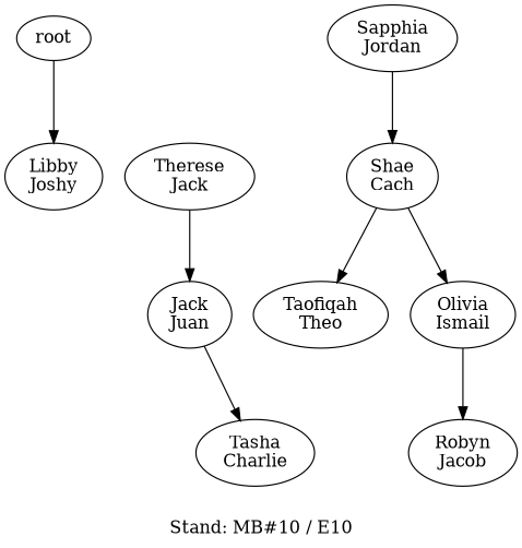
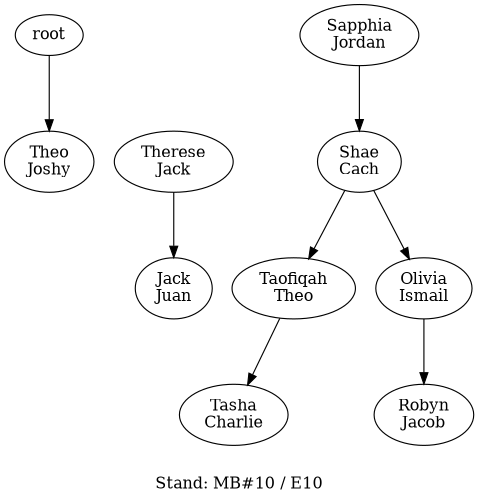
  digraph {
    label="Stand: MB#10 / E10"
    labelloc=b
    ranksep=0.8
-   n1 [label="Libby\nJoshy"]
+   n1 [label="Theo\nJoshy"]
    n2 [label="Olivia\nIsmail"]
    n3 [label="Robyn\nJacob"]
    root
    n5 [label="Sapphia\nJordan"]
    n6 [label="Shae\nCach"]
    n7 [label="Taofiqah\nTheo"]
    n8 [label="Tasha\nCharlie"]
    n9 [label="Therese\nJack"]
    n10 [label="Jack\nJuan"]
    n2 -> n3
    root -> n1
    n5 -> n6
    n6 -> n2
    n6 -> n7
-   n10 -> n8
+   n7 -> n8
    n9 -> n10
  }
